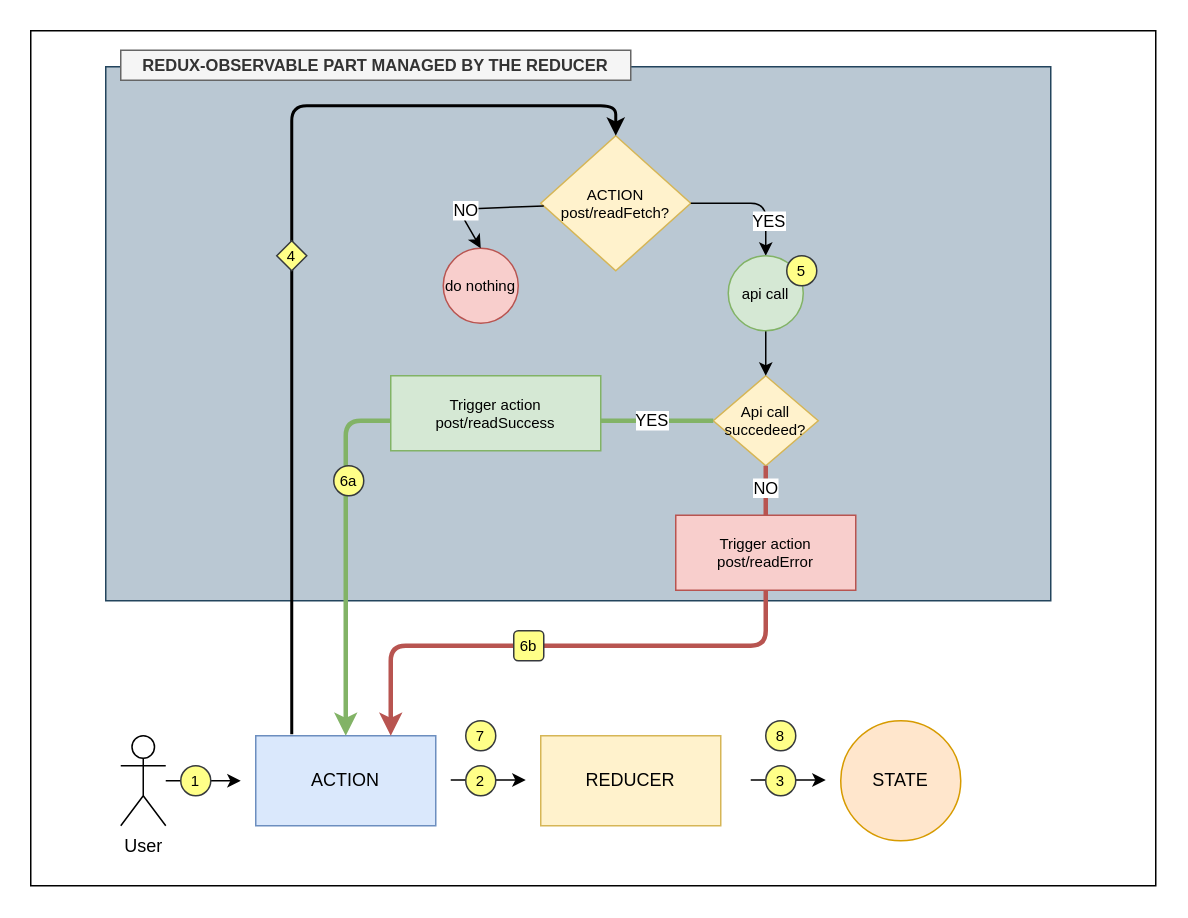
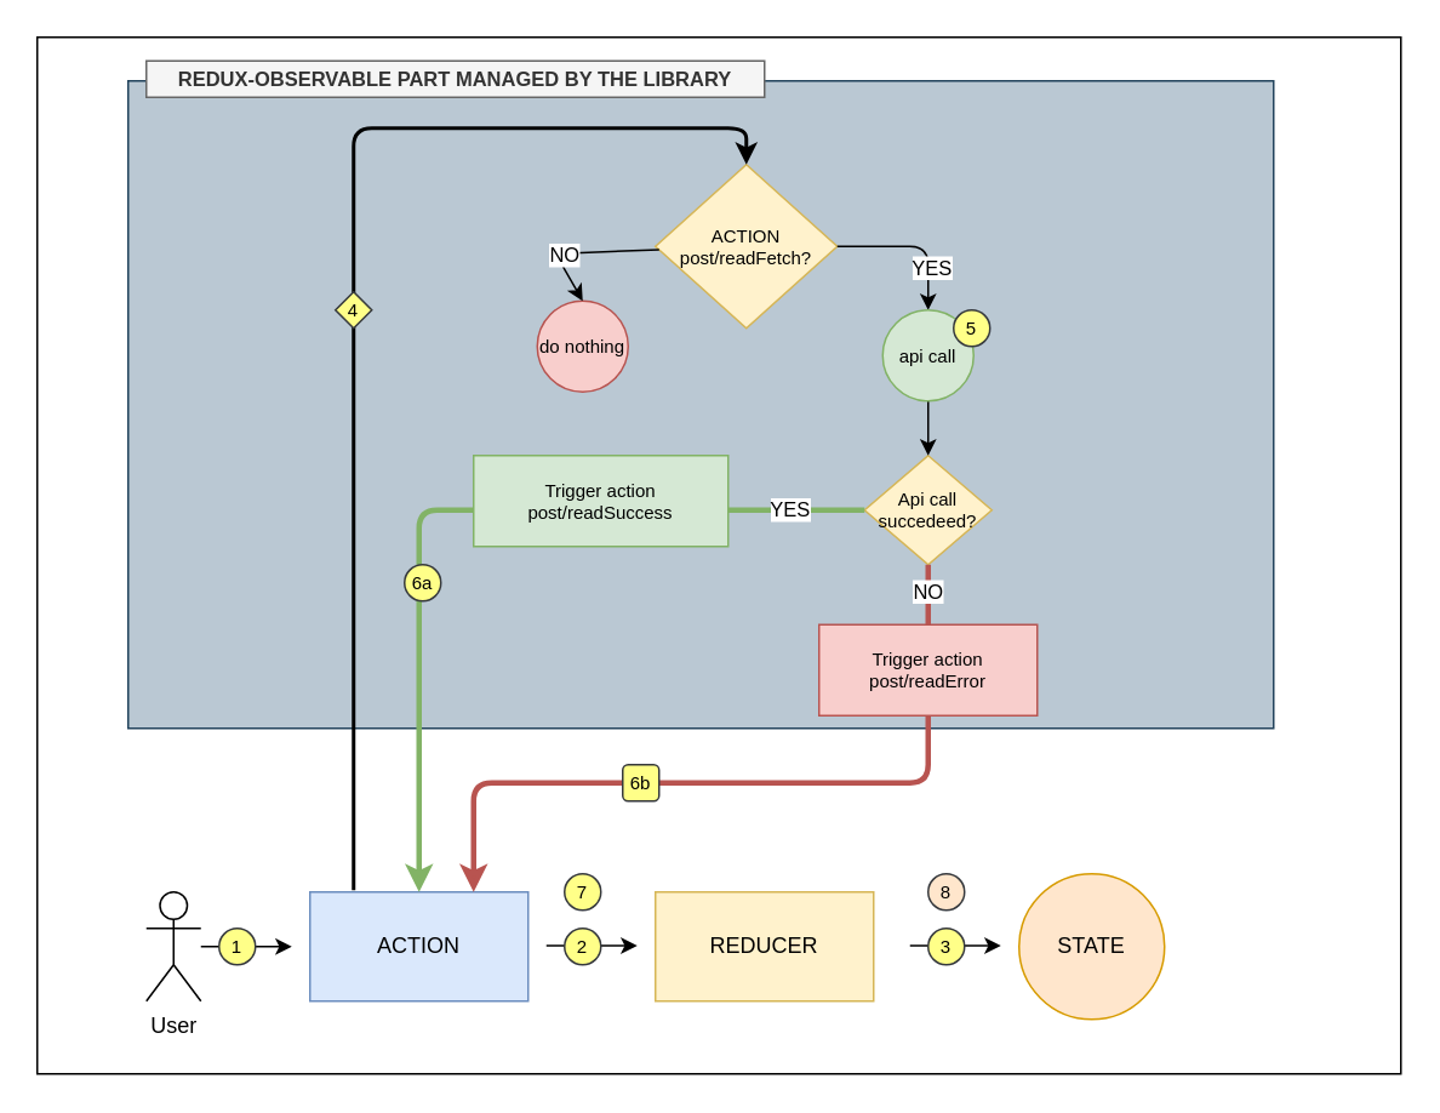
  <mxCell id="0" />
  <mxCell id="1" parent="0" />
  <mxCell id="2" value="" style="rounded=0;whiteSpace=wrap;html=1;fontSize=10;" vertex="1" parent="1"><mxGeometry width="750" height="570" as="geometry" x="20" y="20" /></mxCell>
  <mxCell id="3" value="User" style="shape=umlActor;verticalLabelPosition=bottom;verticalAlign=top;html=1;outlineConnect=0;" vertex="1" parent="1"><mxGeometry x="80" y="490" width="30" height="60" as="geometry" /></mxCell>
  <mxCell id="4" value="STATE" style="ellipse;whiteSpace=wrap;html=1;aspect=fixed;fillColor=#ffe6cc;strokeColor=#d79b00;" vertex="1" parent="1"><mxGeometry x="560" y="480" width="80" height="80" as="geometry" /></mxCell>
  <mxCell id="5" value="ACTION" style="rounded=0;whiteSpace=wrap;html=1;fillColor=#dae8fc;strokeColor=#6c8ebf;" vertex="1" parent="1"><mxGeometry x="170" y="490" width="120" height="60" as="geometry" /></mxCell>
  <mxCell id="6" value="REDUCER" style="rounded=0;whiteSpace=wrap;html=1;fillColor=#fff2cc;strokeColor=#d6b656;" vertex="1" parent="1"><mxGeometry x="360" y="490" width="120" height="60" as="geometry" /></mxCell>
  <mxCell id="7" value="" style="endArrow=classic;html=1;" edge="1" parent="1" source="3"><mxGeometry width="50" height="50" relative="1" as="geometry"><mxPoint x="130" y="600" as="sourcePoint" /><mxPoint x="160" y="520" as="targetPoint" /></mxGeometry></mxCell>
  <mxCell id="8" value="" style="endArrow=classic;html=1;entryX=0;entryY=0.5;entryDx=0;entryDy=0;" edge="1" parent="1"><mxGeometry width="50" height="50" relative="1" as="geometry"><mxPoint x="300" y="519.5" as="sourcePoint" /><mxPoint x="350" y="519.5" as="targetPoint" /></mxGeometry></mxCell>
  <mxCell id="9" value="" style="endArrow=classic;html=1;entryX=0;entryY=0.5;entryDx=0;entryDy=0;" edge="1" parent="1"><mxGeometry width="50" height="50" relative="1" as="geometry"><mxPoint x="500" y="519.5" as="sourcePoint" /><mxPoint x="550" y="519.5" as="targetPoint" /></mxGeometry></mxCell>
  <mxCell id="10" value="" style="rounded=0;whiteSpace=wrap;html=1;fillColor=#bac8d3;strokeColor=#23445d;" vertex="1" parent="1"><mxGeometry x="70" y="44" width="630" height="356" as="geometry" /></mxCell>
  <mxCell id="11" value="ACTION post/readFetch?" style="rhombus;whiteSpace=wrap;html=1;fillColor=#fff2cc;strokeColor=#d6b656;fontSize=10;" vertex="1" parent="1"><mxGeometry x="360" y="90" width="100" height="90" as="geometry" /></mxCell>
  <mxCell id="12" value="do nothing" style="ellipse;whiteSpace=wrap;html=1;aspect=fixed;fillColor=#f8cecc;strokeColor=#b85450;fontSize=10;" vertex="1" parent="1"><mxGeometry x="295" y="165" width="50" height="50" as="geometry" /></mxCell>
  <mxCell id="13" value="" style="endArrow=classic;html=1;entryX=0.5;entryY=0;entryDx=0;entryDy=0;" edge="1" parent="1" source="11" target="12"><mxGeometry width="50" height="50" relative="1" as="geometry"><mxPoint x="300" y="170" as="sourcePoint" /><mxPoint x="350" y="120" as="targetPoint" /><Array as="points"><mxPoint x="305" y="139" /></Array></mxGeometry></mxCell>
  <mxCell id="14" value="NO" style="edgeLabel;html=1;align=center;verticalAlign=middle;resizable=0;points=[];" vertex="1" connectable="0" parent="13"><mxGeometry x="0.513" y="1" relative="1" as="geometry"><mxPoint x="-1" y="-6.93" as="offset" /></mxGeometry></mxCell>
  <mxCell id="15" value="" style="endArrow=classic;html=1;exitX=1;exitY=0.5;exitDx=0;exitDy=0;entryX=0.5;entryY=0;entryDx=0;entryDy=0;" edge="1" parent="1" source="11" target="27"><mxGeometry width="50" height="50" relative="1" as="geometry"><mxPoint x="580" y="170" as="sourcePoint" /><mxPoint x="630" y="120" as="targetPoint" /><Array as="points"><mxPoint x="510" y="135" /></Array></mxGeometry></mxCell>
  <mxCell id="16" value="YES" style="edgeLabel;html=1;align=center;verticalAlign=middle;resizable=0;points=[];" vertex="1" connectable="0" parent="15"><mxGeometry x="0.596" y="1" relative="1" as="geometry"><mxPoint y="-7" as="offset" /></mxGeometry></mxCell>
  <mxCell id="17" value="Api call succedeed?" style="rhombus;whiteSpace=wrap;html=1;fontSize=10;fillColor=#fff2cc;strokeColor=#d6b656;" vertex="1" parent="1"><mxGeometry x="475" y="250" width="70" height="60" as="geometry" /></mxCell>
  <mxCell id="18" value="" style="endArrow=classic;html=1;fontSize=10;" edge="1" parent="1" source="27" target="17"><mxGeometry width="50" height="50" relative="1" as="geometry"><mxPoint x="510" y="212" as="sourcePoint" /><mxPoint x="480" y="230" as="targetPoint" /></mxGeometry></mxCell>
  <mxCell id="19" value="" style="endArrow=classic;html=1;fontSize=10;exitX=0;exitY=0.5;exitDx=0;exitDy=0;fillColor=#d5e8d4;strokeColor=#82b366;strokeWidth=3;entryX=0.5;entryY=0;entryDx=0;entryDy=0;" edge="1" parent="1" source="17" target="5"><mxGeometry width="50" height="50" relative="1" as="geometry"><mxPoint x="220" y="410" as="sourcePoint" /><mxPoint x="270" y="360" as="targetPoint" /><Array as="points"><mxPoint x="230" y="280" /></Array></mxGeometry></mxCell>
  <mxCell id="20" value="Trigger action post/readSuccess" style="text;html=1;strokeColor=#82b366;fillColor=#d5e8d4;align=center;verticalAlign=middle;whiteSpace=wrap;rounded=0;fontSize=10;" vertex="1" parent="1"><mxGeometry x="260" y="250" width="140" height="50" as="geometry" /></mxCell>
  <mxCell id="21" value="" style="endArrow=classic;html=1;strokeWidth=3;fontSize=10;exitX=0.5;exitY=1;exitDx=0;exitDy=0;entryX=0.75;entryY=0;entryDx=0;entryDy=0;fillColor=#f8cecc;strokeColor=#b85450;" edge="1" parent="1" source="17" target="5"><mxGeometry width="50" height="50" relative="1" as="geometry"><mxPoint x="300" y="440" as="sourcePoint" /><mxPoint x="350" y="390" as="targetPoint" /><Array as="points"><mxPoint x="510" y="370" /><mxPoint x="510" y="430" /><mxPoint x="260" y="430" /></Array></mxGeometry></mxCell>
  <mxCell id="22" value="Trigger action post/readError" style="text;html=1;strokeColor=#b85450;fillColor=#f8cecc;align=center;verticalAlign=middle;whiteSpace=wrap;rounded=0;fontSize=10;" vertex="1" parent="1"><mxGeometry x="450" y="343" width="120" height="50" as="geometry" /></mxCell>
  <mxCell id="23" value="" style="endArrow=classic;html=1;strokeWidth=2;fontSize=10;exitX=0.2;exitY=-0.017;exitDx=0;exitDy=0;exitPerimeter=0;entryX=0.5;entryY=0;entryDx=0;entryDy=0;" edge="1" parent="1" source="5" target="11"><mxGeometry width="50" height="50" relative="1" as="geometry"><mxPoint x="170" y="480" as="sourcePoint" /><mxPoint x="210" y="430" as="targetPoint" /><Array as="points"><mxPoint x="194" y="70" /><mxPoint x="410" y="70" /></Array></mxGeometry></mxCell>
- <mxCell id="24" value="&lt;b&gt;&lt;font style=&quot;font-size: 11px&quot;&gt;REDUX-OBSERVABLE PART MANAGED BY THE REDUCER&lt;/font&gt;&lt;/b&gt;" style="text;html=1;align=center;verticalAlign=middle;whiteSpace=wrap;rounded=0;fontSize=10;fillColor=#f5f5f5;strokeColor=#666666;fontColor=#333333;" vertex="1" parent="1"><mxGeometry x="80" y="33" width="340" height="20" as="geometry" /></mxCell>
+ <mxCell id="24" value="&lt;b&gt;&lt;font style=&quot;font-size: 11px&quot;&gt;REDUX-OBSERVABLE PART MANAGED BY THE LIBRARY&lt;/font&gt;&lt;/b&gt;" style="text;html=1;align=center;verticalAlign=middle;whiteSpace=wrap;rounded=0;fontSize=10;fillColor=#f5f5f5;strokeColor=#666666;fontColor=#333333;" vertex="1" parent="1"><mxGeometry x="80" y="33" width="340" height="20" as="geometry" /></mxCell>
  <mxCell id="25" value="YES" style="edgeLabel;html=1;align=center;verticalAlign=middle;resizable=0;points=[];" vertex="1" connectable="0" parent="1"><mxGeometry x="522" y="149" as="geometry"><mxPoint x="-89" y="130" as="offset" /></mxGeometry></mxCell>
  <mxCell id="26" value="NO" style="edgeLabel;html=1;align=center;verticalAlign=middle;resizable=0;points=[];" vertex="1" connectable="0" parent="1"><mxGeometry x="312" y="150" as="geometry"><mxPoint x="197" y="174" as="offset" /></mxGeometry></mxCell>
  <mxCell id="27" value="api call" style="ellipse;whiteSpace=wrap;html=1;aspect=fixed;fillColor=#d5e8d4;strokeColor=#82b366;fontSize=10;" vertex="1" parent="1"><mxGeometry x="485" y="170" width="50" height="50" as="geometry" /></mxCell>
  <mxCell id="28" value="1" style="ellipse;whiteSpace=wrap;html=1;aspect=fixed;fontSize=10;fillColor=#ffff88;strokeColor=#36393d;" vertex="1" parent="1"><mxGeometry x="120" y="510" width="20" height="20" as="geometry" /></mxCell>
  <mxCell id="29" value="2" style="ellipse;whiteSpace=wrap;html=1;aspect=fixed;fontSize=10;fillColor=#ffff88;strokeColor=#36393d;" vertex="1" parent="1"><mxGeometry x="310" y="510" width="20" height="20" as="geometry" /></mxCell>
  <mxCell id="30" value="3" style="ellipse;whiteSpace=wrap;html=1;aspect=fixed;fontSize=10;fillColor=#ffff88;strokeColor=#36393d;" vertex="1" parent="1"><mxGeometry x="510" y="510" width="20" height="20" as="geometry" /></mxCell>
  <mxCell id="31" value="4" style="rhombus;whiteSpace=wrap;html=1;aspect=fixed;fontSize=10;fillColor=#ffff88;strokeColor=#36393d;" vertex="1" parent="1"><mxGeometry x="184" y="160" width="20" height="20" as="geometry" /></mxCell>
  <mxCell id="32" value="5" style="ellipse;whiteSpace=wrap;html=1;aspect=fixed;fontSize=10;fillColor=#ffff88;strokeColor=#36393d;" vertex="1" parent="1"><mxGeometry x="524" y="170" width="20" height="20" as="geometry" /></mxCell>
  <mxCell id="33" value="6a" style="ellipse;whiteSpace=wrap;html=1;aspect=fixed;fontSize=10;fillColor=#ffff88;strokeColor=#36393d;" vertex="1" parent="1"><mxGeometry x="222" y="310" width="20" height="20" as="geometry" /></mxCell>
  <mxCell id="34" value="6b" style="whiteSpace=wrap;html=1;aspect=fixed;fontSize=10;fillColor=#ffff88;strokeColor=#36393d;rounded=1;" vertex="1" parent="1"><mxGeometry x="342" y="420" width="20" height="20" as="geometry" /></mxCell>
  <mxCell id="35" value="7" style="ellipse;whiteSpace=wrap;html=1;aspect=fixed;fontSize=10;fillColor=#ffff88;strokeColor=#36393d;" vertex="1" parent="1"><mxGeometry x="310" y="480" width="20" height="20" as="geometry" /></mxCell>
- <mxCell id="36" value="8" style="ellipse;whiteSpace=wrap;html=1;aspect=fixed;fontSize=10;fillColor=#ffff88;strokeColor=#36393d;" vertex="1" parent="1"><mxGeometry x="510" y="480" width="20" height="20" as="geometry" /></mxCell>
+ <mxCell id="36" value="8" style="ellipse;whiteSpace=wrap;html=1;aspect=fixed;fontSize=10;fillColor=#ffe6cc;strokeColor=#36393d;" vertex="1" parent="1"><mxGeometry x="510" y="480" width="20" height="20" as="geometry" /></mxCell>
